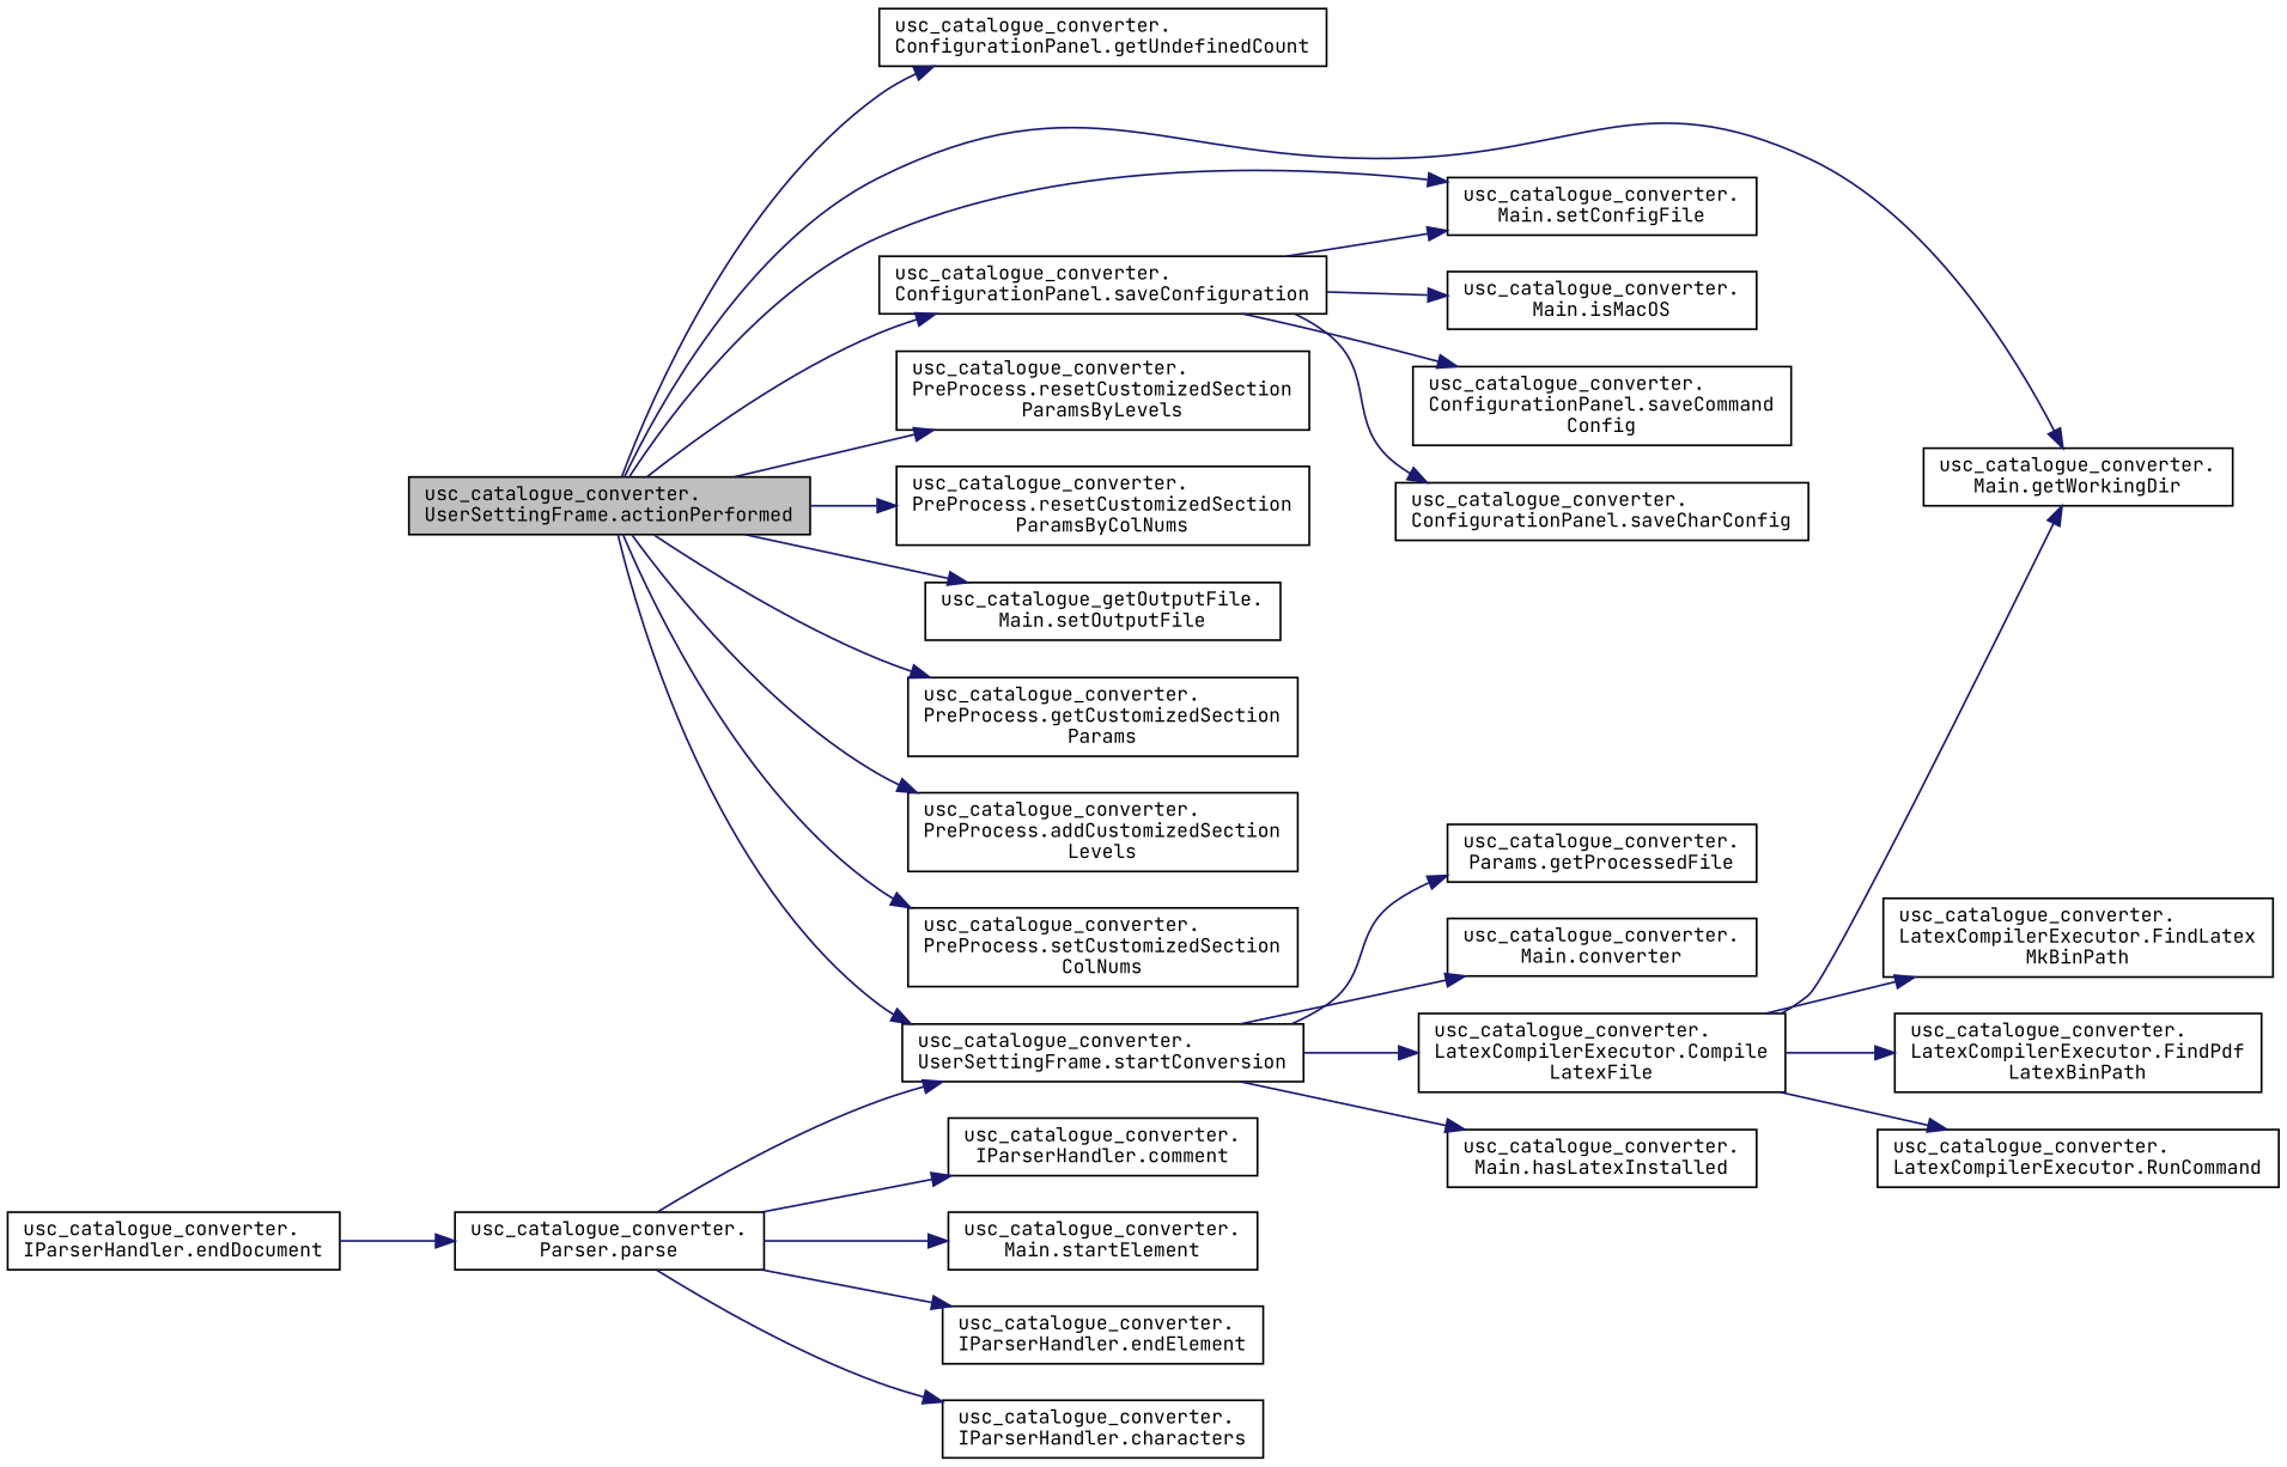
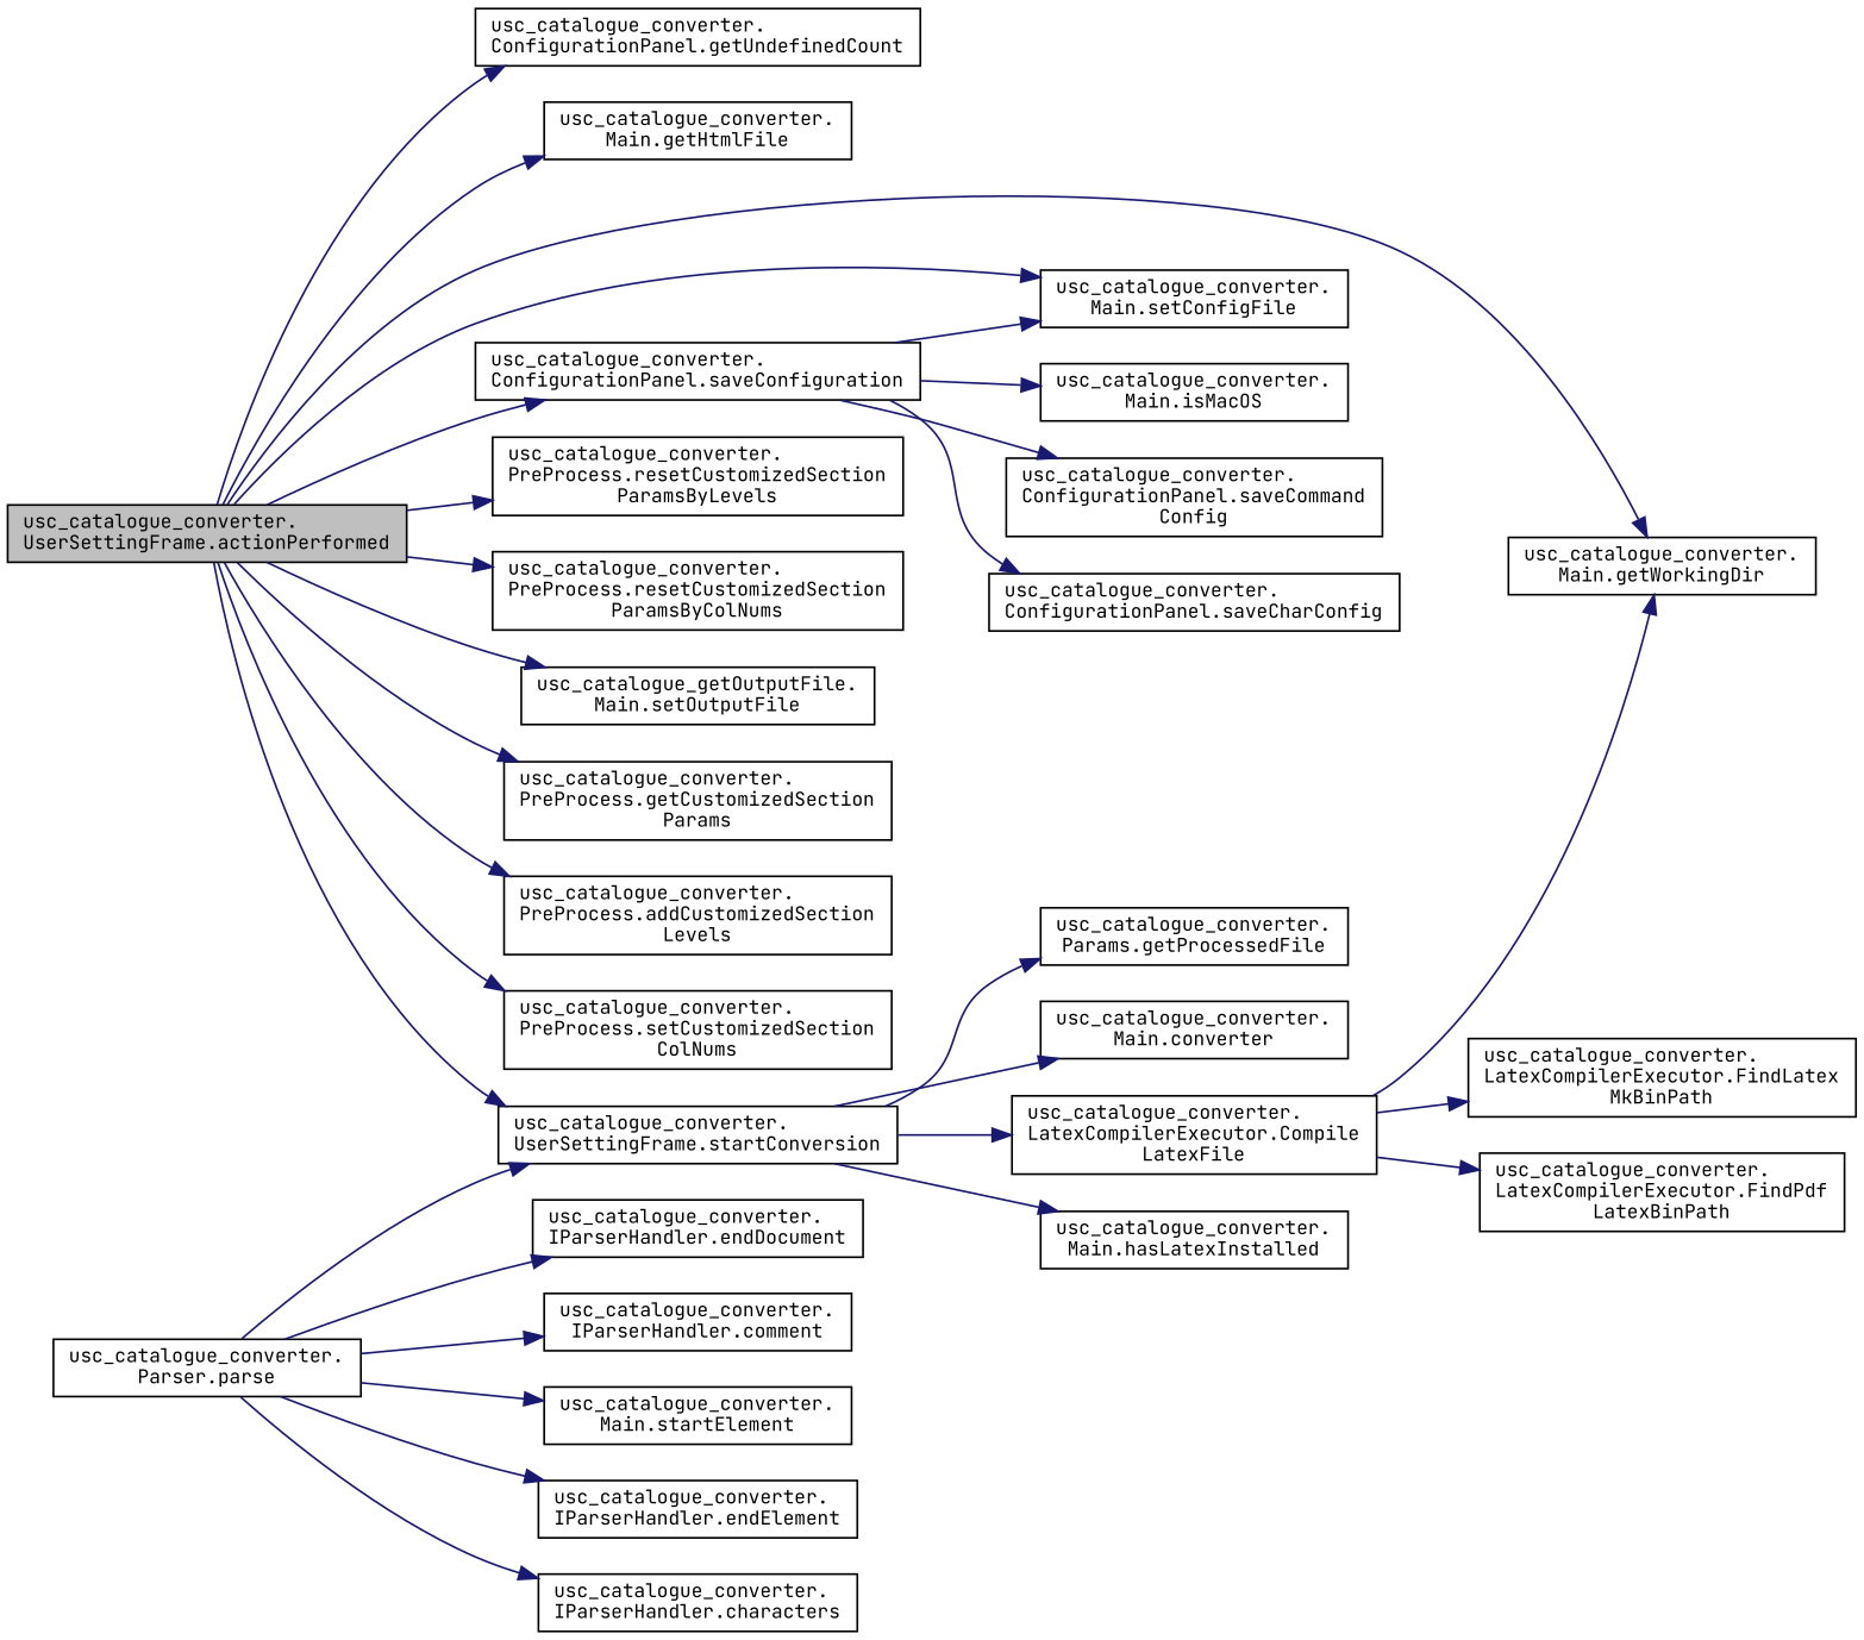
  digraph {
    fontname="JetBrains Mono"
    rankdir=LR
    node [color=black fillcolor=white fontname="JetBrains Mono" fontsize=10 shape=record style=filled]
    edge [color=midnightblue fontname="JetBrains Mono" fontsize=10 labelfontname=Helvetica labelfontsize=10 style=solid]
    n1 [fillcolor=grey75 fontcolor=black height=0.2 label="usc_catalogue_converter.\lUserSettingFrame.actionPerformed" width=0.4]
    n2 [height=0.2 label="usc_catalogue_converter.\lConfigurationPanel.getUndefinedCount" width=0.4]
+   n3 [height=0.2 label="usc_catalogue_converter.\lMain.getHtmlFile" width=0.4]
    n4 [height=0.2 label="usc_catalogue_converter.\lMain.getWorkingDir" width=0.4]
    n5 [height=0.2 label="usc_catalogue_converter.\lConfigurationPanel.saveConfiguration" width=0.4]
    n6 [height=0.2 label="usc_catalogue_converter.\lMain.setConfigFile" width=0.4]
    n7 [height=0.2 label="usc_catalogue_converter.\lUserSettingFrame.startConversion" width=0.4]
    n8 [height=0.2 label="usc_catalogue_converter.\lPreProcess.resetCustomizedSection\lParamsByLevels" width=0.4]
    n9 [height=0.2 label="usc_catalogue_converter.\lPreProcess.resetCustomizedSection\lParamsByColNums" width=0.4]
    n10 [height=0.2 label="usc_catalogue_getOutputFile.\lMain.setOutputFile" width=0.4]
    n11 [height=0.2 label="usc_catalogue_converter.\lPreProcess.getCustomizedSection\lParams" width=0.4]
    n12 [height=0.2 label="usc_catalogue_converter.\lPreProcess.addCustomizedSection\lLevels" width=0.4]
    n13 [height=0.2 label="usc_catalogue_converter.\lPreProcess.setCustomizedSection\lColNums" width=0.4]
    n14 [height=0.2 label="usc_catalogue_converter.\lMain.isMacOS" width=0.4]
    n15 [height=0.2 label="usc_catalogue_converter.\lConfigurationPanel.saveCommand\lConfig" width=0.4]
    n16 [height=0.2 label="usc_catalogue_converter.\lConfigurationPanel.saveCharConfig" width=0.4]
    n17 [height=0.2 label="usc_catalogue_converter.\lParams.getProcessedFile" width=0.4]
    n18 [height=0.2 label="usc_catalogue_converter.\lMain.converter" width=0.4]
    n19 [height=0.2 label="usc_catalogue_converter.\lLatexCompilerExecutor.Compile\lLatexFile" width=0.4]
    n20 [height=0.2 label="usc_catalogue_converter.\lMain.hasLatexInstalled" width=0.4]
    n21 [height=0.2 label="usc_catalogue_converter.\lParser.parse" width=0.4]
    n22 [height=0.2 label="usc_catalogue_converter.\lIParserHandler.endDocument" width=0.4]
    n23 [height=0.2 label="usc_catalogue_converter.\lIParserHandler.comment" width=0.4]
    n24 [height=0.2 label="usc_catalogue_converter.\lMain.startElement" width=0.4]
    n25 [height=0.2 label="usc_catalogue_converter.\lIParserHandler.endElement" width=0.4]
    n26 [height=0.2 label="usc_catalogue_converter.\lIParserHandler.characters" width=0.4]
    n27 [height=0.2 label="usc_catalogue_converter.\lLatexCompilerExecutor.FindLatex\lMkBinPath" width=0.4]
    n28 [height=0.2 label="usc_catalogue_converter.\lLatexCompilerExecutor.FindPdf\lLatexBinPath" width=0.4]
-   n29 [height=0.2 label="usc_catalogue_converter.\lLatexCompilerExecutor.RunCommand" width=0.4]
    n1 -> n2
+   n1 -> n3
    n1 -> n4
    n1 -> n5
    n1 -> n6
    n1 -> n7
    n1 -> n8
    n1 -> n9
    n1 -> n10
    n1 -> n11
    n1 -> n12
    n1 -> n13
    n5 -> n6
    n5 -> n14
    n5 -> n15
    n5 -> n16
    n7 -> n17
    n7 -> n18
    n7 -> n19
    n7 -> n20
    n19 -> n4
    n19 -> n27
    n19 -> n28
-   n19 -> n29
    n21 -> n7
-   n22 -> n21
+   n21 -> n22
    n21 -> n23
    n21 -> n24
    n21 -> n25
    n21 -> n26
  }
